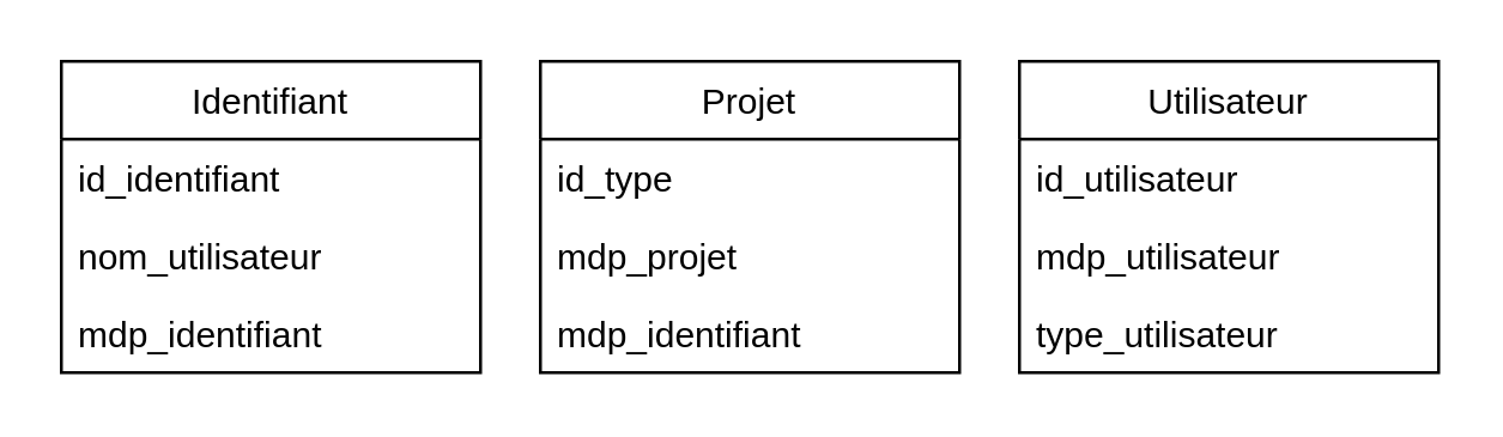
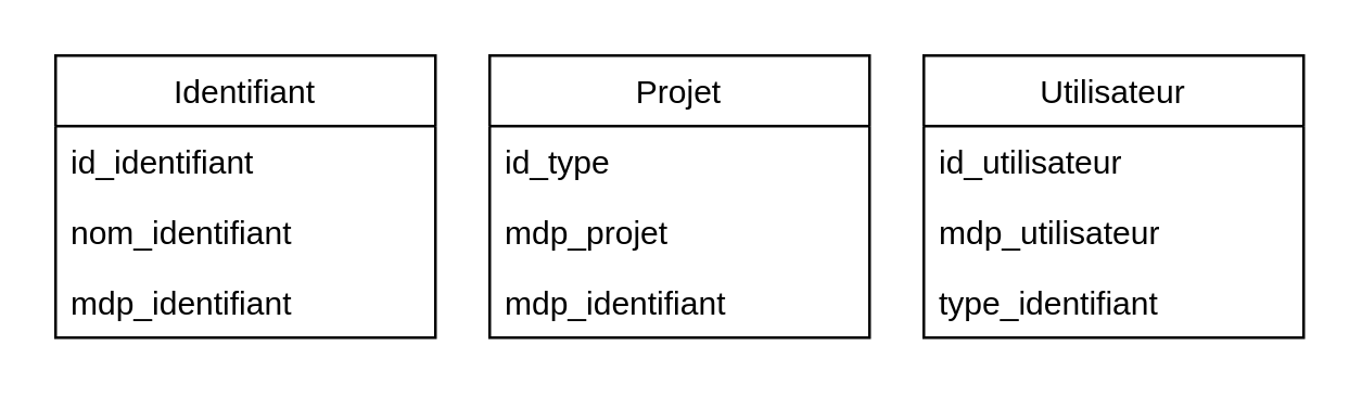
  <mxCell id="0" />
  <mxCell id="1" parent="0" />
  <mxCell id="2" value="Identifiant" style="swimlane;fontStyle=0;childLayout=stackLayout;horizontal=1;startSize=26;horizontalStack=0;resizeParent=1;resizeParentMax=0;resizeLast=0;collapsible=1;marginBottom=0;" vertex="1" parent="1"><mxGeometry x="20" y="20" width="140" height="104" as="geometry"><mxRectangle x="40" y="80" width="80" height="26" as="alternateBounds" /></mxGeometry></mxCell>
  <mxCell id="3" value="id_identifiant&#10;" style="text;strokeColor=none;fillColor=none;align=left;verticalAlign=top;spacingLeft=4;spacingRight=4;overflow=hidden;rotatable=0;points=[[0,0.5],[1,0.5]];portConstraint=eastwest;" vertex="1" parent="2"><mxGeometry y="26" width="140" height="26" as="geometry" /></mxCell>
- <mxCell id="4" value="nom_utilisateur" style="text;strokeColor=none;fillColor=none;align=left;verticalAlign=top;spacingLeft=4;spacingRight=4;overflow=hidden;rotatable=0;points=[[0,0.5],[1,0.5]];portConstraint=eastwest;" vertex="1" parent="2"><mxGeometry y="52" width="140" height="26" as="geometry" /></mxCell>
+ <mxCell id="4" value="nom_identifiant" style="text;strokeColor=none;fillColor=none;align=left;verticalAlign=top;spacingLeft=4;spacingRight=4;overflow=hidden;rotatable=0;points=[[0,0.5],[1,0.5]];portConstraint=eastwest;" vertex="1" parent="2"><mxGeometry y="52" width="140" height="26" as="geometry" /></mxCell>
  <mxCell id="5" value="mdp_identifiant" style="text;strokeColor=none;fillColor=none;align=left;verticalAlign=top;spacingLeft=4;spacingRight=4;overflow=hidden;rotatable=0;points=[[0,0.5],[1,0.5]];portConstraint=eastwest;" vertex="1" parent="2"><mxGeometry y="78" width="140" height="26" as="geometry" /></mxCell>
  <mxCell id="6" value="Projet" style="swimlane;fontStyle=0;childLayout=stackLayout;horizontal=1;startSize=26;horizontalStack=0;resizeParent=1;resizeParentMax=0;resizeLast=0;collapsible=1;marginBottom=0;" vertex="1" parent="1"><mxGeometry x="180" y="20" width="140" height="104" as="geometry"><mxRectangle x="220" y="80" width="80" height="26" as="alternateBounds" /></mxGeometry></mxCell>
  <mxCell id="7" value="id_type&#10;" style="text;strokeColor=none;fillColor=none;align=left;verticalAlign=top;spacingLeft=4;spacingRight=4;overflow=hidden;rotatable=0;points=[[0,0.5],[1,0.5]];portConstraint=eastwest;" vertex="1" parent="6"><mxGeometry y="26" width="140" height="26" as="geometry" /></mxCell>
  <mxCell id="8" value="mdp_projet" style="text;strokeColor=none;fillColor=none;align=left;verticalAlign=top;spacingLeft=4;spacingRight=4;overflow=hidden;rotatable=0;points=[[0,0.5],[1,0.5]];portConstraint=eastwest;" vertex="1" parent="6"><mxGeometry y="52" width="140" height="26" as="geometry" /></mxCell>
  <mxCell id="9" value="mdp_identifiant" style="text;strokeColor=none;fillColor=none;align=left;verticalAlign=top;spacingLeft=4;spacingRight=4;overflow=hidden;rotatable=0;points=[[0,0.5],[1,0.5]];portConstraint=eastwest;" vertex="1" parent="6"><mxGeometry y="78" width="140" height="26" as="geometry" /></mxCell>
  <mxCell id="10" value="Utilisateur" style="swimlane;fontStyle=0;childLayout=stackLayout;horizontal=1;startSize=26;horizontalStack=0;resizeParent=1;resizeParentMax=0;resizeLast=0;collapsible=1;marginBottom=0;" vertex="1" parent="1"><mxGeometry x="340" y="20" width="140" height="104" as="geometry"><mxRectangle x="220" y="80" width="80" height="26" as="alternateBounds" /></mxGeometry></mxCell>
  <mxCell id="11" value="id_utilisateur   &#10;" style="text;strokeColor=none;fillColor=none;align=left;verticalAlign=top;spacingLeft=4;spacingRight=4;overflow=hidden;rotatable=0;points=[[0,0.5],[1,0.5]];portConstraint=eastwest;" vertex="1" parent="10"><mxGeometry y="26" width="140" height="26" as="geometry" /></mxCell>
  <mxCell id="12" value="mdp_utilisateur" style="text;strokeColor=none;fillColor=none;align=left;verticalAlign=top;spacingLeft=4;spacingRight=4;overflow=hidden;rotatable=0;points=[[0,0.5],[1,0.5]];portConstraint=eastwest;" vertex="1" parent="10"><mxGeometry y="52" width="140" height="26" as="geometry" /></mxCell>
- <mxCell id="13" value="type_utilisateur" style="text;strokeColor=none;fillColor=none;align=left;verticalAlign=top;spacingLeft=4;spacingRight=4;overflow=hidden;rotatable=0;points=[[0,0.5],[1,0.5]];portConstraint=eastwest;" vertex="1" parent="10"><mxGeometry y="78" width="140" height="26" as="geometry" /></mxCell>
+ <mxCell id="13" value="type_identifiant" style="text;strokeColor=none;fillColor=none;align=left;verticalAlign=top;spacingLeft=4;spacingRight=4;overflow=hidden;rotatable=0;points=[[0,0.5],[1,0.5]];portConstraint=eastwest;" vertex="1" parent="10"><mxGeometry y="78" width="140" height="26" as="geometry" /></mxCell>
